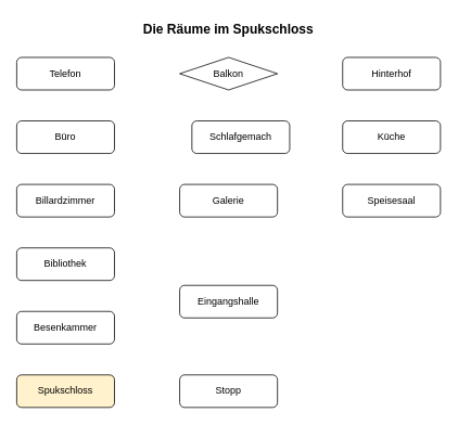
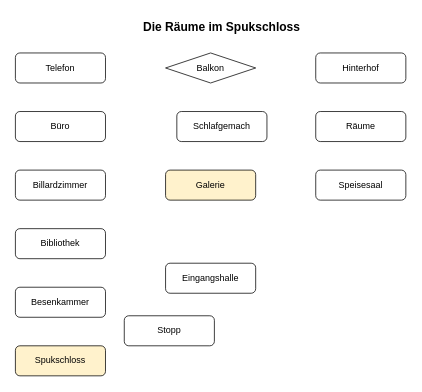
  <mxCell id="0" />
  <mxCell id="1" parent="0" />
- <mxCell id="2" value="Stopp" style="rounded=1;whiteSpace=wrap;html=1;" vertex="1" parent="1"><mxGeometry x="220" y="460" width="120" height="40" as="geometry" /></mxCell>
+ <mxCell id="2" value="Stopp" style="rounded=1;whiteSpace=wrap;html=1;" vertex="1" parent="1"><mxGeometry x="165" y="420" width="120" height="40" as="geometry" /></mxCell>
  <mxCell id="3" value="Spukschloss" style="rounded=1;whiteSpace=wrap;html=1;flipV=0;fillColor=#fff2cc;" vertex="1" parent="1"><mxGeometry x="20" y="460" width="120" height="40" as="geometry" /></mxCell>
  <mxCell id="4" value="Eingangshalle" style="rounded=1;whiteSpace=wrap;html=1;" vertex="1" parent="1"><mxGeometry x="220" y="350" width="120" height="40" as="geometry" /></mxCell>
- <mxCell id="5" value="Galerie" style="rounded=1;whiteSpace=wrap;html=1;" vertex="1" parent="1"><mxGeometry x="220" y="226" width="120" height="40" as="geometry" /></mxCell>
+ <mxCell id="5" value="Galerie" style="rounded=1;whiteSpace=wrap;html=1;fillColor=#fff2cc;" vertex="1" parent="1"><mxGeometry x="220" y="226" width="120" height="40" as="geometry" /></mxCell>
  <mxCell id="6" value="Besenkammer" style="rounded=1;whiteSpace=wrap;html=1;flipV=0;" vertex="1" parent="1"><mxGeometry x="20" y="382" width="120" height="40" as="geometry" /></mxCell>
  <mxCell id="7" value="Schlafgemach" style="rounded=1;whiteSpace=wrap;html=1;" vertex="1" parent="1"><mxGeometry x="235" y="148" width="120" height="40" as="geometry" /></mxCell>
  <mxCell id="8" value="Balkon" style="rhombus;whiteSpace=wrap;html=1;" vertex="1" parent="1"><mxGeometry x="220" y="70" width="120" height="40" as="geometry" /></mxCell>
  <mxCell id="9" value="Billardzimmer" style="rounded=1;whiteSpace=wrap;html=1;flipV=0;" vertex="1" parent="1"><mxGeometry x="20" y="226" width="120" height="40" as="geometry" /></mxCell>
  <mxCell id="10" value="Büro" style="rounded=1;whiteSpace=wrap;html=1;flipV=0;" vertex="1" parent="1"><mxGeometry x="20" y="148" width="120" height="40" as="geometry" /></mxCell>
  <mxCell id="11" value="Telefon" style="rounded=1;whiteSpace=wrap;html=1;flipV=0;" vertex="1" parent="1"><mxGeometry x="20" y="70" width="120" height="40" as="geometry" /></mxCell>
  <mxCell id="12" value="Bibliothek" style="rounded=1;whiteSpace=wrap;html=1;flipV=0;" vertex="1" parent="1"><mxGeometry x="20" y="304" width="120" height="40" as="geometry" /></mxCell>
  <mxCell id="13" value="Speisesaal" style="rounded=1;whiteSpace=wrap;html=1;" vertex="1" parent="1"><mxGeometry x="420" y="226" width="120" height="40" as="geometry" /></mxCell>
- <mxCell id="14" value="Küche" style="rounded=1;whiteSpace=wrap;html=1;" vertex="1" parent="1"><mxGeometry x="420" y="148" width="120" height="40" as="geometry" /></mxCell>
+ <mxCell id="14" value="Räume" style="rounded=1;whiteSpace=wrap;html=1;" vertex="1" parent="1"><mxGeometry x="420" y="148" width="120" height="40" as="geometry" /></mxCell>
  <mxCell id="15" value="Hinterhof" style="rounded=1;whiteSpace=wrap;html=1;" vertex="1" parent="1"><mxGeometry x="420" y="70" width="120" height="40" as="geometry" /></mxCell>
- <mxCell id="16" value="Die Räume im Spukschloss" style="text;html=1;whiteSpace=wrap;strokeColor=none;fillColor=none;align=center;verticalAlign=middle;rounded=0;fontStyle=1;fontSize=16;" vertex="1" parent="1"><mxGeometry x="135" y="20" width="290" height="30" as="geometry" /></mxCell>
+ <mxCell id="16" value="Die Räume im Spukschloss" style="text;html=1;whiteSpace=wrap;strokeColor=none;fillColor=none;align=center;verticalAlign=middle;rounded=0;fontStyle=1;fontSize=16;" vertex="1" parent="1"><mxGeometry x="150" y="20" width="290" height="30" as="geometry" /></mxCell>
